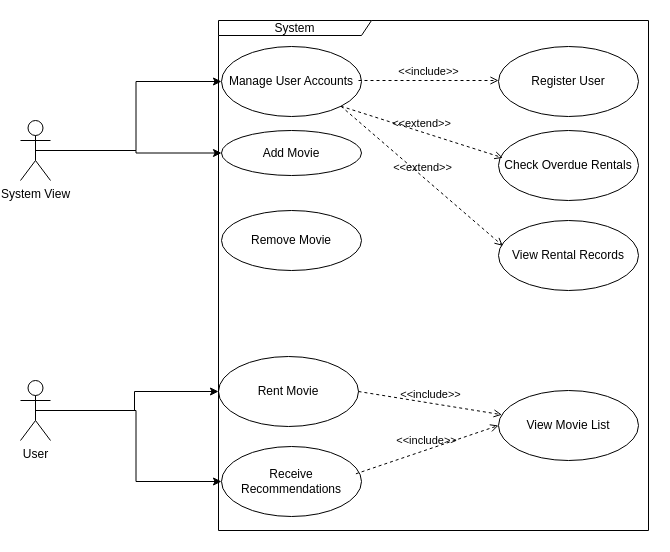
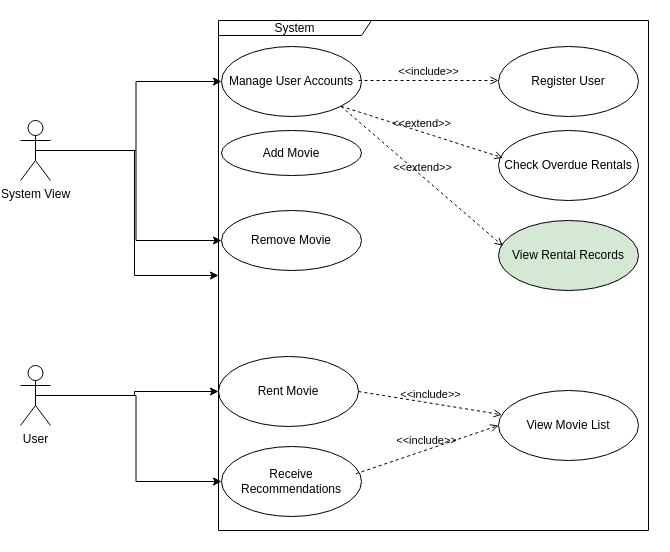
  <mxCell id="0" />
  <mxCell id="1" parent="0" />
  <mxCell id="2" style="edgeStyle=orthogonalEdgeStyle;rounded=0;orthogonalLoop=1;jettySize=auto;html=1;exitX=0.5;exitY=0.5;exitDx=0;exitDy=0;exitPerimeter=0;entryX=0;entryY=0.5;entryDx=0;entryDy=0;" edge="1" parent="1" source="5" target="14"><mxGeometry relative="1" as="geometry" /></mxCell>
- <mxCell id="3" style="edgeStyle=orthogonalEdgeStyle;rounded=0;orthogonalLoop=1;jettySize=auto;html=1;exitX=0.5;exitY=0.5;exitDx=0;exitDy=0;exitPerimeter=0;" edge="1" parent="1" source="5" target="16"><mxGeometry relative="1" as="geometry" /></mxCell>
+ <mxCell id="3" style="edgeStyle=orthogonalEdgeStyle;rounded=0;orthogonalLoop=1;jettySize=auto;html=1;exitX=0.5;exitY=0.5;exitDx=0;exitDy=0;exitPerimeter=0;" edge="1" parent="1" source="5" target="15"><mxGeometry relative="1" as="geometry" /></mxCell>
+ <mxCell id="4" style="edgeStyle=orthogonalEdgeStyle;rounded=0;orthogonalLoop=1;jettySize=auto;html=1;exitX=0.5;exitY=0.5;exitDx=0;exitDy=0;exitPerimeter=0;entryX=0;entryY=0.5;entryDx=0;entryDy=0;" edge="1" parent="1" source="5" target="17"><mxGeometry relative="1" as="geometry" /></mxCell>
  <mxCell id="5" value="System View" style="shape=umlActor;verticalLabelPosition=bottom;verticalAlign=top;html=1;outlineConnect=0;" vertex="1" parent="1"><mxGeometry x="20" y="120" width="30" height="60" as="geometry" /></mxCell>
  <mxCell id="6" style="edgeStyle=orthogonalEdgeStyle;rounded=0;orthogonalLoop=1;jettySize=auto;html=1;exitX=0.5;exitY=0.5;exitDx=0;exitDy=0;exitPerimeter=0;entryX=0;entryY=0.5;entryDx=0;entryDy=0;" edge="1" parent="1" source="8" target="10"><mxGeometry relative="1" as="geometry" /></mxCell>
  <mxCell id="7" style="edgeStyle=orthogonalEdgeStyle;rounded=0;orthogonalLoop=1;jettySize=auto;html=1;exitX=0.5;exitY=0.5;exitDx=0;exitDy=0;exitPerimeter=0;entryX=0;entryY=0.5;entryDx=0;entryDy=0;" edge="1" parent="1" source="8" target="13"><mxGeometry relative="1" as="geometry" /></mxCell>
- <mxCell id="8" value="User" style="shape=umlActor;verticalLabelPosition=bottom;verticalAlign=top;html=1;outlineConnect=0;" vertex="1" parent="1"><mxGeometry x="20" y="380" width="30" height="60" as="geometry" /></mxCell>
+ <mxCell id="8" value="User" style="shape=umlActor;verticalLabelPosition=bottom;verticalAlign=top;html=1;outlineConnect=0;" vertex="1" parent="1"><mxGeometry x="20" y="365" width="30" height="60" as="geometry" /></mxCell>
  <mxCell id="9" value="Register User" style="ellipse;whiteSpace=wrap;html=1;" vertex="1" parent="1"><mxGeometry x="498" y="46" width="140" height="70" as="geometry" /></mxCell>
  <mxCell id="10" value="Rent Movie" style="ellipse;whiteSpace=wrap;html=1;" vertex="1" parent="1"><mxGeometry x="218" y="356" width="140" height="70" as="geometry" /></mxCell>
  <mxCell id="11" value="View Movie List" style="ellipse;whiteSpace=wrap;html=1;" vertex="1" parent="1"><mxGeometry x="498" y="390" width="140" height="70" as="geometry" /></mxCell>
  <mxCell id="12" value="Check Overdue Rentals" style="ellipse;whiteSpace=wrap;html=1;" vertex="1" parent="1"><mxGeometry x="498" y="130" width="140" height="70" as="geometry" /></mxCell>
  <mxCell id="13" value="Receive Recommendations" style="ellipse;whiteSpace=wrap;html=1;" vertex="1" parent="1"><mxGeometry x="221" y="446" width="140" height="70" as="geometry" /></mxCell>
  <mxCell id="14" value="Manage User Accounts" style="ellipse;whiteSpace=wrap;html=1;" vertex="1" parent="1"><mxGeometry x="221" y="46" width="140" height="70" as="geometry" /></mxCell>
  <mxCell id="15" value="System" style="shape=umlFrame;whiteSpace=wrap;html=1;pointerEvents=0;width=153;height=15;" vertex="1" parent="1"><mxGeometry x="218" y="20" width="430" height="510" as="geometry" /></mxCell>
  <mxCell id="16" value="Add Movie" style="ellipse;whiteSpace=wrap;html=1;" vertex="1" parent="1"><mxGeometry x="221" y="130" width="140" height="45" as="geometry" /></mxCell>
  <mxCell id="17" value="Remove Movie" style="ellipse;whiteSpace=wrap;html=1;" vertex="1" parent="1"><mxGeometry x="221" y="210" width="140" height="60" as="geometry" /></mxCell>
- <mxCell id="18" value="View Rental Records" style="ellipse;whiteSpace=wrap;html=1;" vertex="1" parent="1"><mxGeometry x="498" y="220" width="140" height="70" as="geometry" /></mxCell>
+ <mxCell id="18" value="View Rental Records" style="ellipse;whiteSpace=wrap;html=1;fillColor=#d5e8d4;" vertex="1" parent="1"><mxGeometry x="498" y="220" width="140" height="70" as="geometry" /></mxCell>
  <mxCell id="19" value="&amp;lt;&amp;lt;include&amp;gt;&amp;gt;" style="html=1;verticalAlign=bottom;labelBackgroundColor=none;endArrow=open;endFill=0;dashed=1;rounded=0;exitX=1;exitY=0.5;exitDx=0;exitDy=0;" edge="1" parent="1" source="10" target="11"><mxGeometry width="160" relative="1" as="geometry"><mxPoint x="366" y="336" as="sourcePoint" /><mxPoint x="526" y="336" as="targetPoint" /></mxGeometry></mxCell>
  <mxCell id="20" value="&amp;lt;&amp;lt;include&amp;gt;&amp;gt;" style="html=1;verticalAlign=bottom;labelBackgroundColor=none;endArrow=open;endFill=0;dashed=1;rounded=0;entryX=0;entryY=0.5;entryDx=0;entryDy=0;exitX=0.96;exitY=0.39;exitDx=0;exitDy=0;exitPerimeter=0;" edge="1" parent="1" source="13" target="11"><mxGeometry width="160" relative="1" as="geometry"><mxPoint x="351" y="476" as="sourcePoint" /><mxPoint x="431" y="480.33" as="targetPoint" /></mxGeometry></mxCell>
  <mxCell id="21" value="&amp;lt;&amp;lt;include&amp;gt;&amp;gt;" style="html=1;verticalAlign=bottom;labelBackgroundColor=none;endArrow=open;endFill=0;dashed=1;rounded=0;" edge="1" parent="1"><mxGeometry width="160" relative="1" as="geometry"><mxPoint x="358" y="80" as="sourcePoint" /><mxPoint x="498" y="80" as="targetPoint" /></mxGeometry></mxCell>
  <mxCell id="22" value="&amp;lt;&amp;lt;extend&amp;gt;&amp;gt;" style="html=1;verticalAlign=bottom;labelBackgroundColor=none;endArrow=open;endFill=0;dashed=1;rounded=0;exitX=1;exitY=1;exitDx=0;exitDy=0;entryX=0.031;entryY=0.39;entryDx=0;entryDy=0;entryPerimeter=0;" edge="1" parent="1" source="14" target="12"><mxGeometry width="160" relative="1" as="geometry"><mxPoint x="318" y="280" as="sourcePoint" /><mxPoint x="478" y="280" as="targetPoint" /></mxGeometry></mxCell>
  <mxCell id="23" value="&amp;lt;&amp;lt;extend&amp;gt;&amp;gt;" style="html=1;verticalAlign=bottom;labelBackgroundColor=none;endArrow=open;endFill=0;dashed=1;rounded=0;exitX=1;exitY=1;exitDx=0;exitDy=0;entryX=0.031;entryY=0.362;entryDx=0;entryDy=0;entryPerimeter=0;" edge="1" parent="1" source="14" target="18"><mxGeometry width="160" relative="1" as="geometry"><mxPoint x="318" y="280" as="sourcePoint" /><mxPoint x="478" y="280" as="targetPoint" /></mxGeometry></mxCell>
